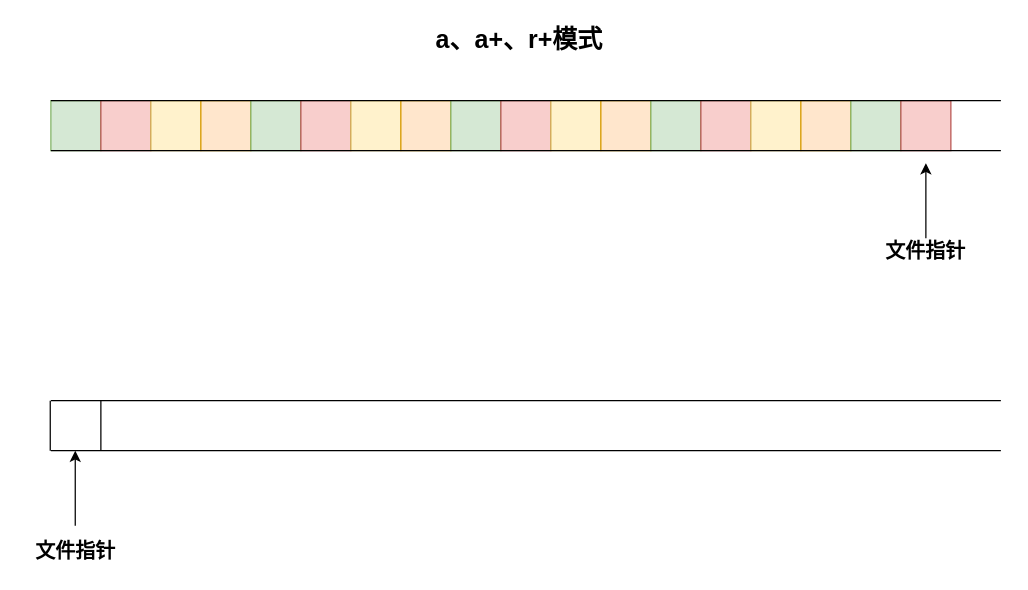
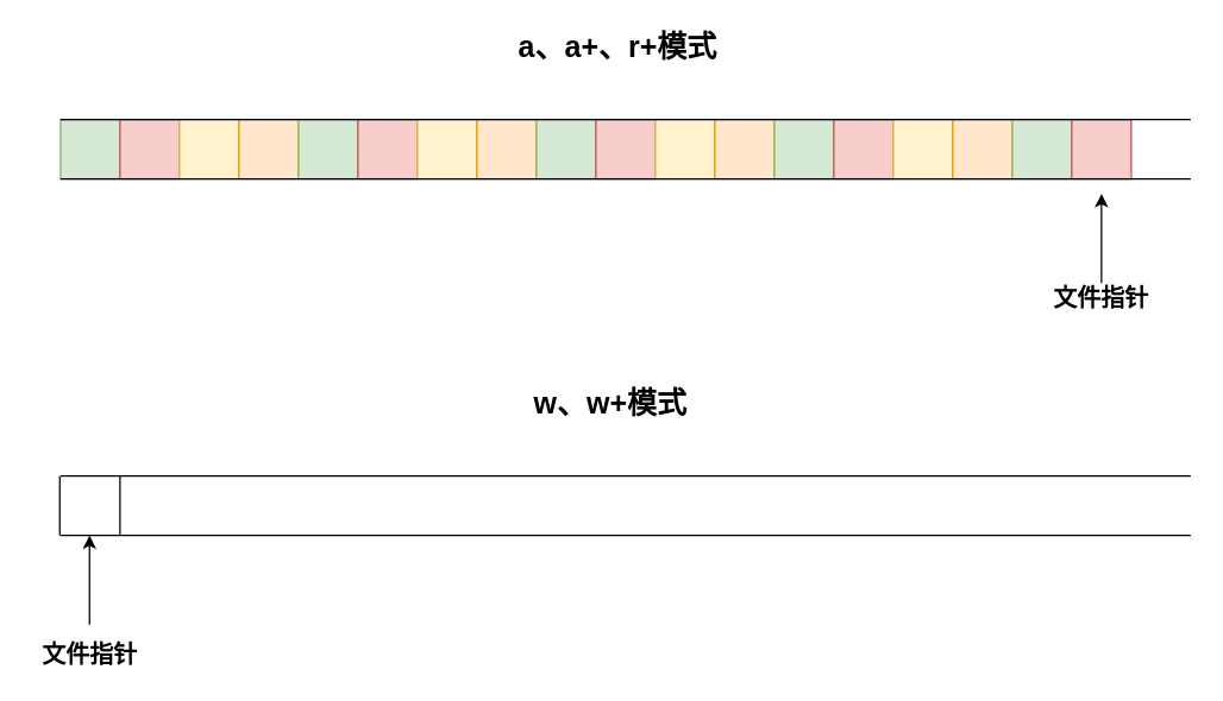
  <mxCell id="0" />
  <mxCell id="1" parent="0" />
  <mxCell id="2" value="" style="rounded=0;whiteSpace=wrap;html=1;fillColor=#d5e8d4;strokeColor=#82b366;" parent="1" vertex="1"><mxGeometry x="40" y="80" width="40" height="40" as="geometry" /></mxCell>
  <mxCell id="3" value="" style="rounded=0;whiteSpace=wrap;html=1;fillColor=#f8cecc;strokeColor=#b85450;" parent="1" vertex="1"><mxGeometry x="80" y="80" width="40" height="40" as="geometry" /></mxCell>
  <mxCell id="4" value="" style="rounded=0;whiteSpace=wrap;html=1;fillColor=#fff2cc;strokeColor=#d6b656;" parent="1" vertex="1"><mxGeometry x="120" y="80" width="40" height="40" as="geometry" /></mxCell>
  <mxCell id="5" value="" style="rounded=0;whiteSpace=wrap;html=1;fillColor=#ffe6cc;strokeColor=#d79b00;" parent="1" vertex="1"><mxGeometry x="160" y="80" width="40" height="40" as="geometry" /></mxCell>
  <mxCell id="6" value="" style="rounded=0;whiteSpace=wrap;html=1;fillColor=#d5e8d4;strokeColor=#82b366;" parent="1" vertex="1"><mxGeometry x="200" y="80" width="40" height="40" as="geometry" /></mxCell>
  <mxCell id="7" value="" style="rounded=0;whiteSpace=wrap;html=1;fillColor=#f8cecc;strokeColor=#b85450;" parent="1" vertex="1"><mxGeometry x="240" y="80" width="40" height="40" as="geometry" /></mxCell>
  <mxCell id="8" value="" style="rounded=0;whiteSpace=wrap;html=1;fillColor=#fff2cc;strokeColor=#d6b656;" parent="1" vertex="1"><mxGeometry x="280" y="80" width="40" height="40" as="geometry" /></mxCell>
  <mxCell id="9" value="" style="rounded=0;whiteSpace=wrap;html=1;fillColor=#ffe6cc;strokeColor=#d79b00;" parent="1" vertex="1"><mxGeometry x="320" y="80" width="40" height="40" as="geometry" /></mxCell>
  <mxCell id="10" value="" style="rounded=0;whiteSpace=wrap;html=1;fillColor=#d5e8d4;strokeColor=#82b366;" parent="1" vertex="1"><mxGeometry x="360" y="80" width="40" height="40" as="geometry" /></mxCell>
  <mxCell id="11" value="" style="rounded=0;whiteSpace=wrap;html=1;fillColor=#f8cecc;strokeColor=#b85450;" parent="1" vertex="1"><mxGeometry x="400" y="80" width="40" height="40" as="geometry" /></mxCell>
  <mxCell id="12" value="" style="rounded=0;whiteSpace=wrap;html=1;fillColor=#fff2cc;strokeColor=#d6b656;" parent="1" vertex="1"><mxGeometry x="440" y="80" width="40" height="40" as="geometry" /></mxCell>
  <mxCell id="13" value="" style="rounded=0;whiteSpace=wrap;html=1;fillColor=#ffe6cc;strokeColor=#d79b00;" parent="1" vertex="1"><mxGeometry x="480" y="80" width="40" height="40" as="geometry" /></mxCell>
  <mxCell id="14" value="" style="rounded=0;whiteSpace=wrap;html=1;fillColor=#d5e8d4;strokeColor=#82b366;" parent="1" vertex="1"><mxGeometry x="520" y="80" width="40" height="40" as="geometry" /></mxCell>
  <mxCell id="15" value="" style="rounded=0;whiteSpace=wrap;html=1;fillColor=#f8cecc;strokeColor=#b85450;" parent="1" vertex="1"><mxGeometry x="560" y="80" width="40" height="40" as="geometry" /></mxCell>
  <mxCell id="16" value="" style="rounded=0;whiteSpace=wrap;html=1;fillColor=#fff2cc;strokeColor=#d6b656;" parent="1" vertex="1"><mxGeometry x="600" y="80" width="40" height="40" as="geometry" /></mxCell>
  <mxCell id="17" value="" style="rounded=0;whiteSpace=wrap;html=1;fillColor=#ffe6cc;strokeColor=#d79b00;" parent="1" vertex="1"><mxGeometry x="640" y="80" width="40" height="40" as="geometry" /></mxCell>
  <mxCell id="18" value="" style="rounded=0;whiteSpace=wrap;html=1;fillColor=#d5e8d4;strokeColor=#82b366;" parent="1" vertex="1"><mxGeometry x="680" y="80" width="40" height="40" as="geometry" /></mxCell>
  <mxCell id="19" value="" style="rounded=0;whiteSpace=wrap;html=1;fillColor=#f8cecc;strokeColor=#b85450;" parent="1" vertex="1"><mxGeometry x="720" y="80" width="40" height="40" as="geometry" /></mxCell>
  <mxCell id="20" value="" style="endArrow=none;html=1;" parent="1" edge="1"><mxGeometry width="50" height="50" relative="1" as="geometry"><mxPoint x="40" y="80" as="sourcePoint" /><mxPoint x="800" y="80" as="targetPoint" /></mxGeometry></mxCell>
  <mxCell id="21" value="" style="endArrow=none;html=1;" parent="1" edge="1"><mxGeometry width="50" height="50" relative="1" as="geometry"><mxPoint x="40" y="120" as="sourcePoint" /><mxPoint x="800" y="120" as="targetPoint" /></mxGeometry></mxCell>
  <mxCell id="22" value="&lt;b&gt;&lt;font style=&quot;font-size: 20px&quot;&gt;a、a+、r+模式&lt;/font&gt;&lt;/b&gt;" style="text;html=1;strokeColor=none;fillColor=none;align=center;verticalAlign=middle;whiteSpace=wrap;rounded=0;" parent="1" vertex="1"><mxGeometry x="315" y="20" width="200" height="20" as="geometry" /></mxCell>
  <mxCell id="23" value="" style="endArrow=classic;html=1;" parent="1" edge="1"><mxGeometry width="50" height="50" relative="1" as="geometry"><mxPoint x="740" y="190" as="sourcePoint" /><mxPoint x="740" y="130" as="targetPoint" /></mxGeometry></mxCell>
  <mxCell id="24" value="&lt;font style=&quot;font-size: 16px&quot;&gt;&lt;b&gt;文件指针&lt;/b&gt;&lt;/font&gt;" style="text;html=1;strokeColor=none;fillColor=none;align=center;verticalAlign=middle;whiteSpace=wrap;rounded=0;" parent="1" vertex="1"><mxGeometry x="700" y="190" width="80" height="20" as="geometry" /></mxCell>
+ <mxCell id="25" value="&lt;b&gt;&lt;font style=&quot;font-size: 20px&quot;&gt;w、w+模式&lt;/font&gt;&lt;/b&gt;" style="text;html=1;strokeColor=none;fillColor=none;align=center;verticalAlign=middle;whiteSpace=wrap;rounded=0;" parent="1" vertex="1"><mxGeometry x="310" y="260" width="200" height="20" as="geometry" /></mxCell>
  <mxCell id="26" value="" style="endArrow=none;html=1;" parent="1" edge="1"><mxGeometry width="50" height="50" relative="1" as="geometry"><mxPoint x="40" y="320" as="sourcePoint" /><mxPoint x="800" y="320" as="targetPoint" /></mxGeometry></mxCell>
  <mxCell id="27" value="" style="endArrow=none;html=1;" parent="1" edge="1"><mxGeometry width="50" height="50" relative="1" as="geometry"><mxPoint x="40" y="360" as="sourcePoint" /><mxPoint x="800" y="360" as="targetPoint" /></mxGeometry></mxCell>
  <mxCell id="28" value="" style="endArrow=classic;html=1;" parent="1" edge="1"><mxGeometry width="50" height="50" relative="1" as="geometry"><mxPoint x="59.5" y="420" as="sourcePoint" /><mxPoint x="59.5" y="360" as="targetPoint" /></mxGeometry></mxCell>
  <mxCell id="29" value="&lt;font style=&quot;font-size: 16px&quot;&gt;&lt;b&gt;文件指针&lt;/b&gt;&lt;/font&gt;" style="text;html=1;strokeColor=none;fillColor=none;align=center;verticalAlign=middle;whiteSpace=wrap;rounded=0;" parent="1" vertex="1"><mxGeometry x="20" y="430" width="80" height="20" as="geometry" /></mxCell>
  <mxCell id="30" value="" style="endArrow=none;html=1;" parent="1" edge="1"><mxGeometry width="50" height="50" relative="1" as="geometry"><mxPoint x="39.5" y="360" as="sourcePoint" /><mxPoint x="39.5" y="320" as="targetPoint" /></mxGeometry></mxCell>
  <mxCell id="31" value="" style="endArrow=none;html=1;" parent="1" edge="1"><mxGeometry width="50" height="50" relative="1" as="geometry"><mxPoint x="80" y="360" as="sourcePoint" /><mxPoint x="80" y="320" as="targetPoint" /></mxGeometry></mxCell>
